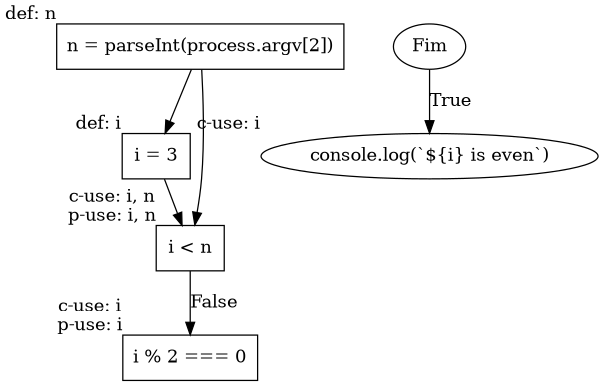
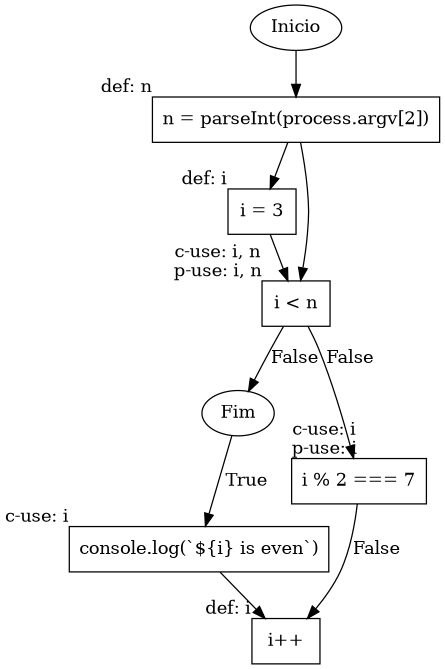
  digraph {
    rankdir=TB
    node [shape=box]
+   n1 [label=Inicio shape=ellipse]
    n2 [label="n = parseInt(process.argv[2])" xlabel="def: n"]
    n3 [label="i = 3" xlabel="def: i"]
    n4 [label="i < n" xlabel="c-use: i, n\np-use: i, n"]
    n5 [label=Fim shape=ellipse]
-   n6 [label="console.log(`${i} is even`)" shape=ellipse xlabel="c-use: i"]
-   n7 [label="i % 2 === 0" xlabel="c-use: i\np-use: i"]
+   n6 [label="console.log(`${i} is even`)" xlabel="c-use: i"]
+   n7 [label="i % 2 === 7" xlabel="c-use: i\np-use: i"]
+   n8 [label="i++" xlabel="def: i"]
+   n1 -> n2
    n2 -> n3
    n2 -> n4
    n3 -> n4
+   n4 -> n5 [label=False]
    n4 -> n7 [label=False]
    n5 -> n6 [label=True]
+   n6 -> n8
+   n7 -> n8 [label=False]
  }
